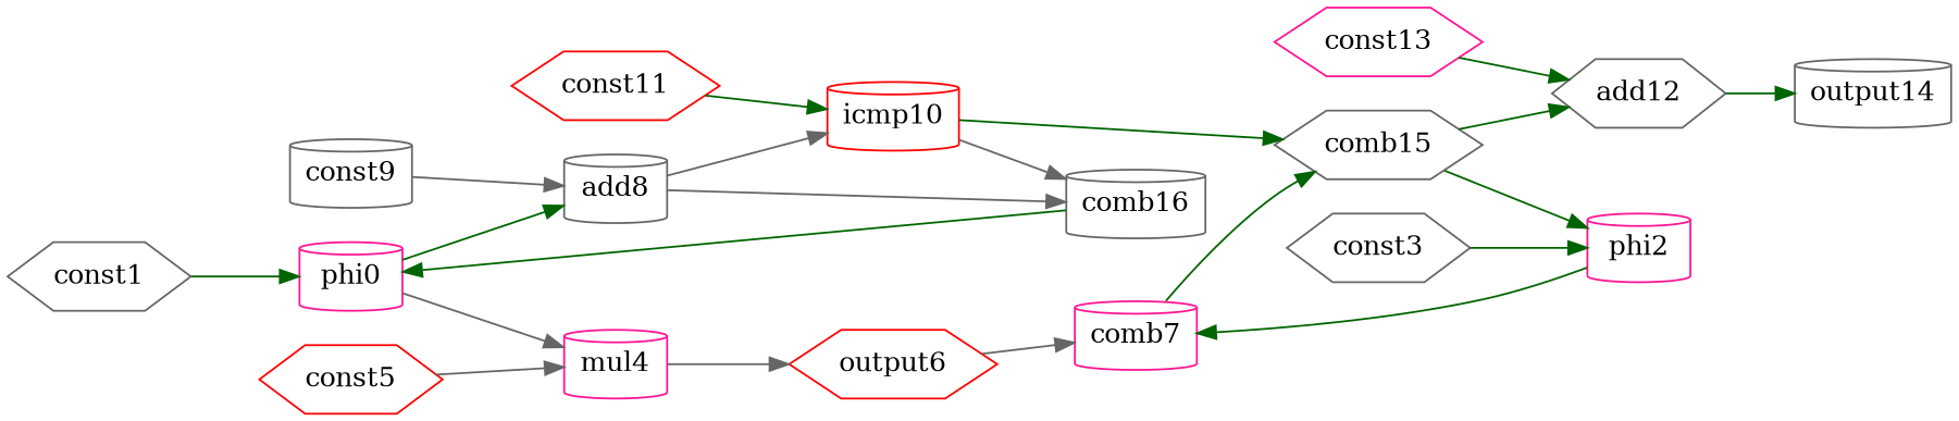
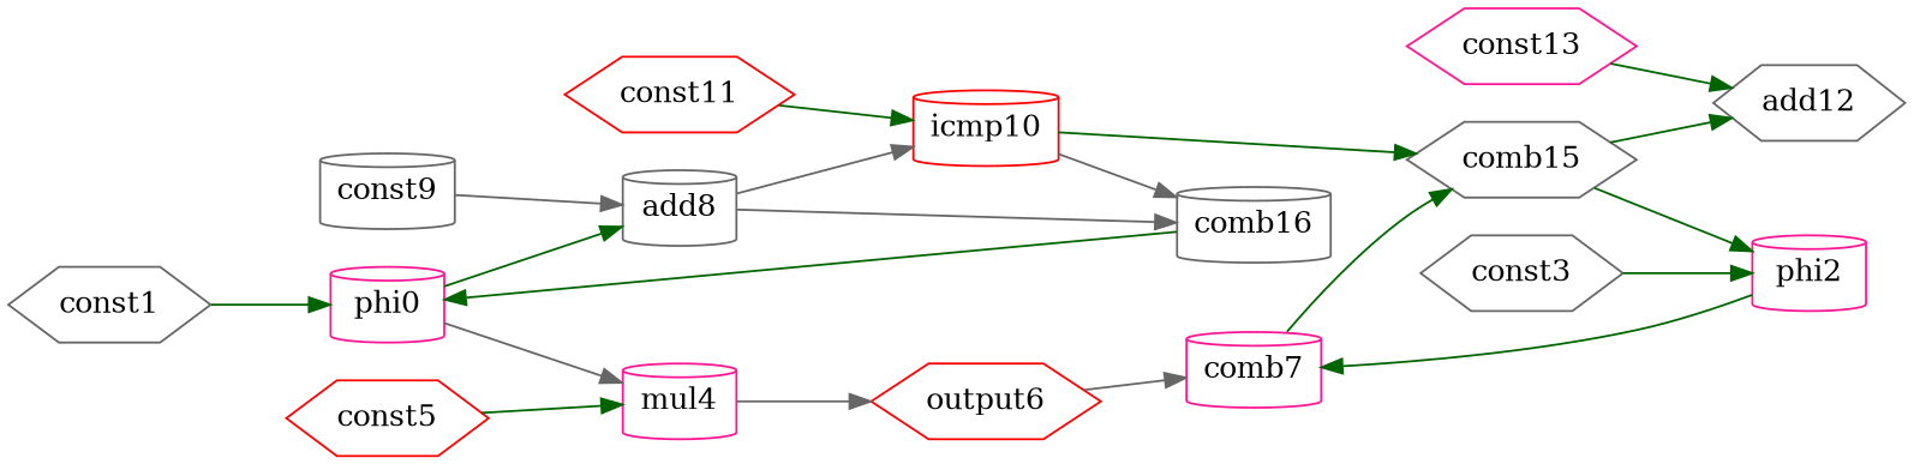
  digraph {
    rankdir=LR
    node [color=gray40 opcode=const shape=cylinder]
    edge [color=darkgreen operand=0]
    phi0 [color=deeppink opcode=phi]
    mul4 [color=deeppink opcode=mul]
    add8 [opcode=add]
    n4 [color=red label=output6 opcode=load shape=hexagon]
    icmp10 [color=red opcode=icmp predicate=eq]
    comb16 [opcode=comb]
    const1 [shape=hexagon value=0]
    phi2 [color=deeppink opcode=phi]
    n9 [color=deeppink label=comb7 opcode=add]
    comb15 [opcode=comb shape=hexagon]
    const3 [shape=hexagon value=0]
    const5 [color=red shape=hexagon value=1]
    add12 [opcode=add shape=hexagon]
    const9 [value=1]
    const11 [color=red shape=hexagon value=10]
-   output14 [opcode=output]
    const13 [color=deeppink shape=hexagon value=1]
    phi0 -> mul4 [color=gray40 operand=1]
    phi0 -> add8
    mul4 -> n4 [color=gray40]
    add8 -> icmp10 [color=gray40]
    add8 -> comb16 [color=gray40 operand=1]
    n4 -> n9 [color=gray40]
    icmp10 -> comb16 [br=F color=gray40]
    icmp10 -> comb15 [br=T]
    comb16 -> phi0
    const1 -> phi0 [operand=1]
    phi2 -> n9 [operand=1]
    n9 -> comb15 [operand=1]
    comb15 -> phi2
    comb15 -> add12
    const3 -> phi2 [operand=1]
-   const5 -> mul4 [color=gray40]
-   add12 -> output14
+   const5 -> mul4
    const9 -> add8 [color=gray40 operand=1]
    const11 -> icmp10 [operand=1]
    const13 -> add12 [operand=1]
  }
